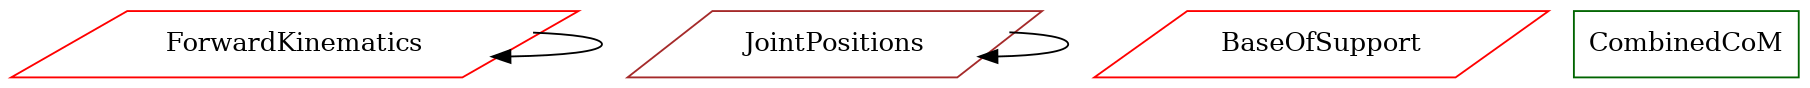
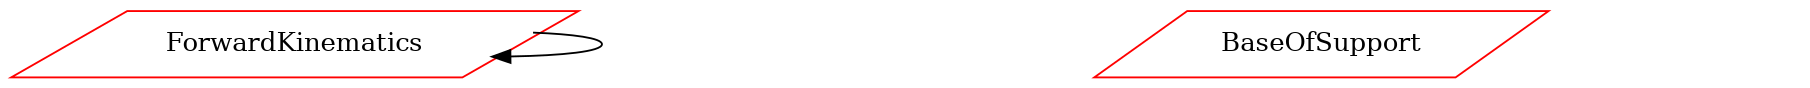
  digraph {
    node [color=red shape=parallelogram]
    ForwardKinematics
-   JointPositions [color=brown]
    BaseOfSupport
-   CombinedCoM [color=darkgreen shape=box]
    ForwardKinematics -> ForwardKinematics
-   JointPositions -> JointPositions
  }
